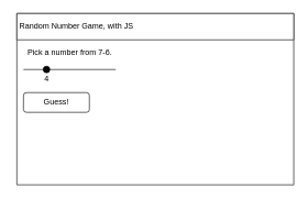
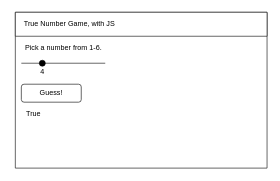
  <mxCell id="0" />
  <mxCell id="1" parent="0" />
  <mxCell id="2" value="" style="verticalLabelPosition=bottom;verticalAlign=top;html=1;shape=mxgraph.basic.rect;fillColor2=none;strokeWidth=1;size=20;indent=5;" vertex="1" parent="1"><mxGeometry x="25" y="20" width="420" height="260" as="geometry" /></mxCell>
  <mxCell id="3" value="" style="verticalLabelPosition=bottom;verticalAlign=top;html=1;shape=mxgraph.basic.rect;fillColor2=none;strokeWidth=1;size=20;indent=5;" vertex="1" parent="1"><mxGeometry x="25" y="20" width="420" height="40" as="geometry" /></mxCell>
- <mxCell id="4" value="Random Number Game, with JS" style="text;html=1;align=center;verticalAlign=middle;resizable=0;points=[];autosize=1;strokeColor=none;fillColor=none;" vertex="1" parent="1"><mxGeometry x="20" y="30" width="190" height="20" as="geometry" /></mxCell>
+ <mxCell id="4" value="True Number Game, with JS" style="text;html=1;align=center;verticalAlign=middle;resizable=0;points=[];autosize=1;strokeColor=none;fillColor=none;" vertex="1" parent="1"><mxGeometry x="20" y="30" width="190" height="20" as="geometry" /></mxCell>
  <mxCell id="5" value="" style="line;strokeWidth=1;html=1;perimeter=backbonePerimeter;points=[];outlineConnect=0;" vertex="1" parent="1"><mxGeometry x="35" y="100" width="140" height="10" as="geometry" /></mxCell>
  <mxCell id="6" value="" style="ellipse;whiteSpace=wrap;html=1;aspect=fixed;strokeWidth=1;fillColor=#000000;" vertex="1" parent="1"><mxGeometry x="65" y="100" width="10" height="10" as="geometry" /></mxCell>
- <mxCell id="7" value="Pick a number from 7-6." style="text;html=1;align=center;verticalAlign=middle;resizable=0;points=[];autosize=1;strokeColor=none;fillColor=none;" vertex="1" parent="1"><mxGeometry x="35" y="70" width="140" height="20" as="geometry" /></mxCell>
+ <mxCell id="7" value="Pick a number from 1-6." style="text;html=1;align=center;verticalAlign=middle;resizable=0;points=[];autosize=1;strokeColor=none;fillColor=none;" vertex="1" parent="1"><mxGeometry x="35" y="70" width="140" height="20" as="geometry" /></mxCell>
  <mxCell id="8" value="Guess!" style="rounded=1;whiteSpace=wrap;html=1;strokeWidth=1;fillColor=#FFFFFF;" vertex="1" parent="1"><mxGeometry x="35" y="140" width="100" height="30" as="geometry" /></mxCell>
  <mxCell id="9" value="4" style="text;html=1;align=center;verticalAlign=middle;resizable=0;points=[];autosize=1;strokeColor=none;fillColor=none;" vertex="1" parent="1"><mxGeometry x="60" y="110" width="20" height="20" as="geometry" /></mxCell>
+ <mxCell id="10" value="True" style="text;html=1;align=center;verticalAlign=middle;resizable=0;points=[];autosize=1;strokeColor=none;fillColor=none;" vertex="1" parent="1"><mxGeometry x="35" y="180" width="40" height="20" as="geometry" /></mxCell>
